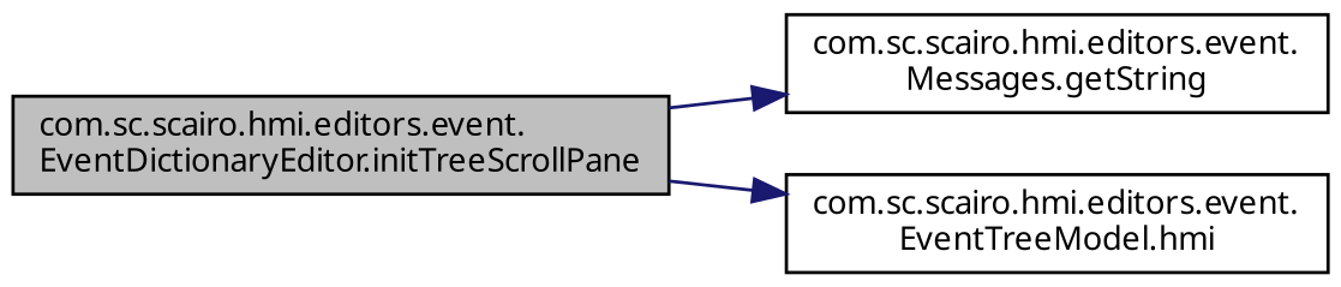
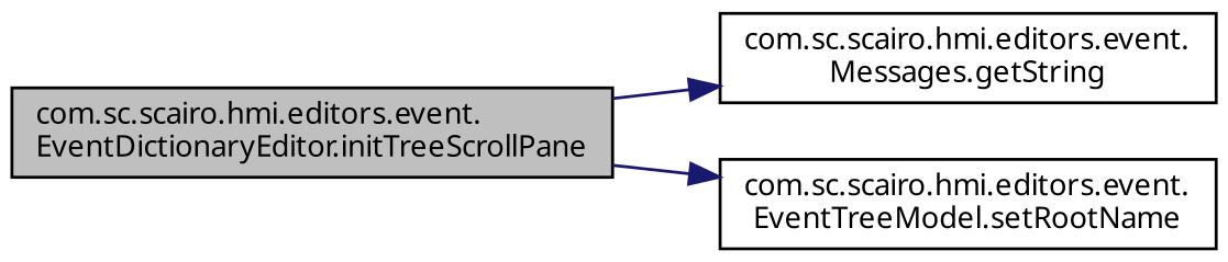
  digraph {
    rankdir=LR
    fontname="Noto Sans"
    node [color=black fillcolor=white fontname="Noto Sans" fontsize=10 shape=record style=filled]
    edge [color=midnightblue fontname="Noto Sans" fontsize=10 labelfontname=Helvetica labelfontsize=10 style=solid]
    n1 [fillcolor=grey75 fontcolor=black height=0.2 label="com.sc.scairo.hmi.editors.event.\lEventDictionaryEditor.initTreeScrollPane" width=0.4]
    n2 [height=0.2 label="com.sc.scairo.hmi.editors.event.\lMessages.getString" width=0.4]
-   n3 [height=0.2 label="com.sc.scairo.hmi.editors.event.\lEventTreeModel.hmi" width=0.4]
+   n3 [height=0.2 label="com.sc.scairo.hmi.editors.event.\lEventTreeModel.setRootName" width=0.4]
    n1 -> n2
    n1 -> n3
  }
